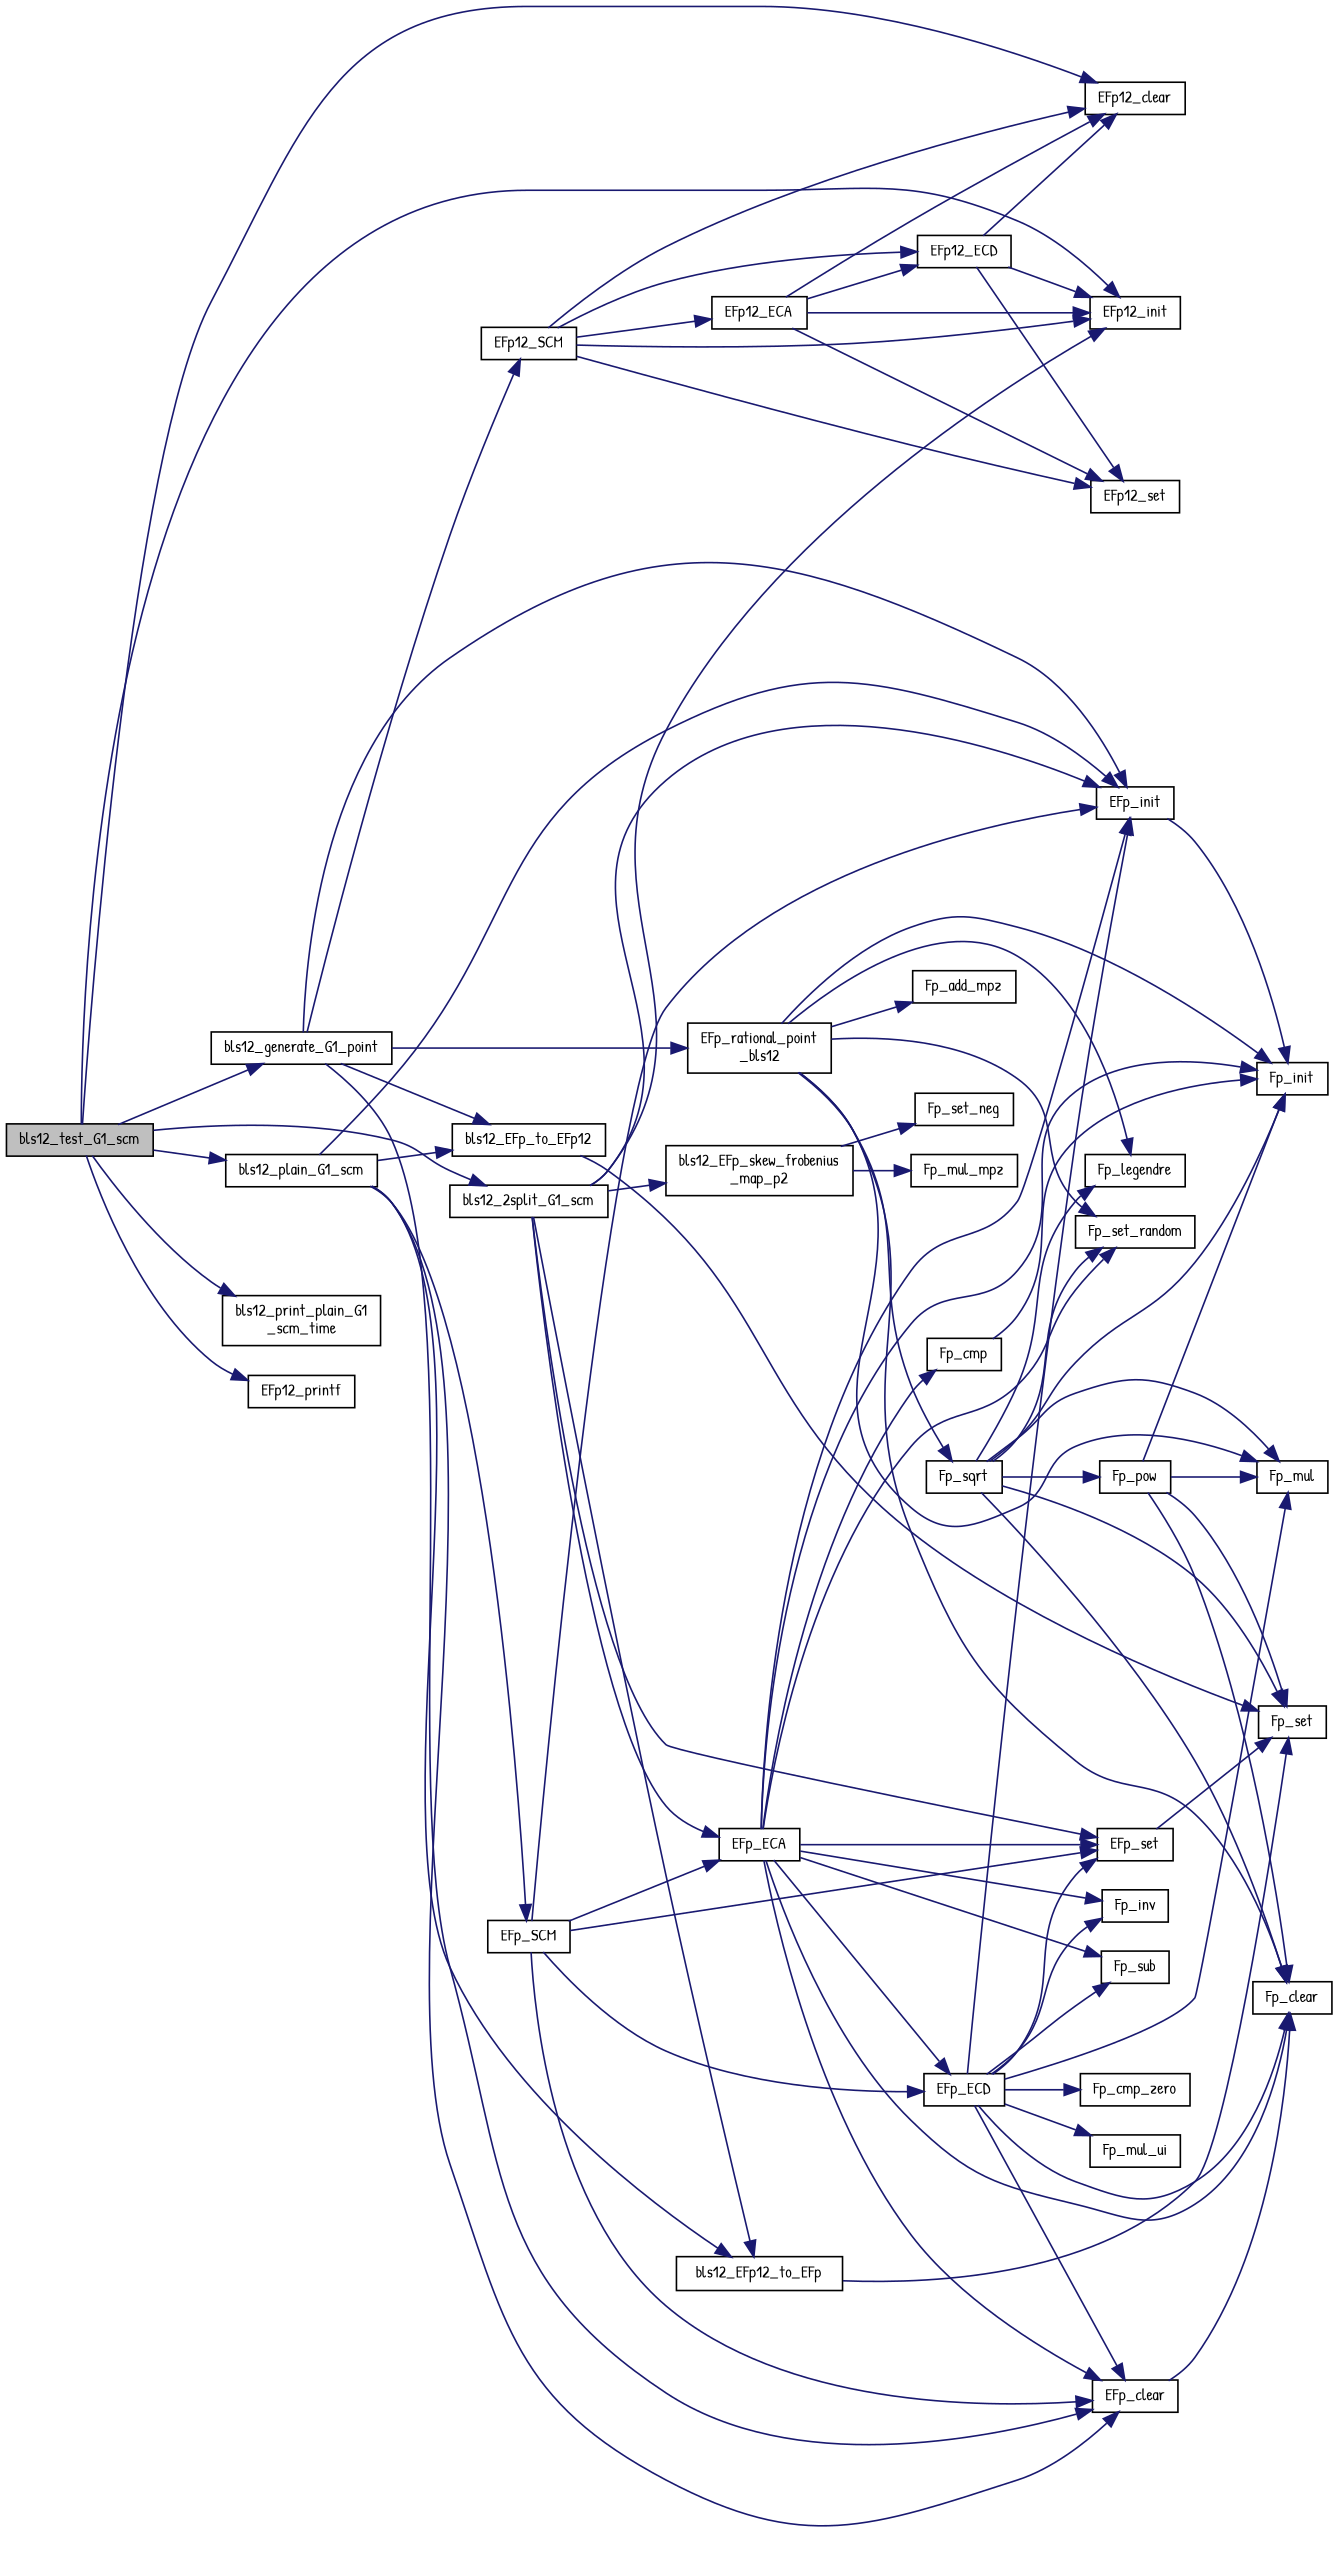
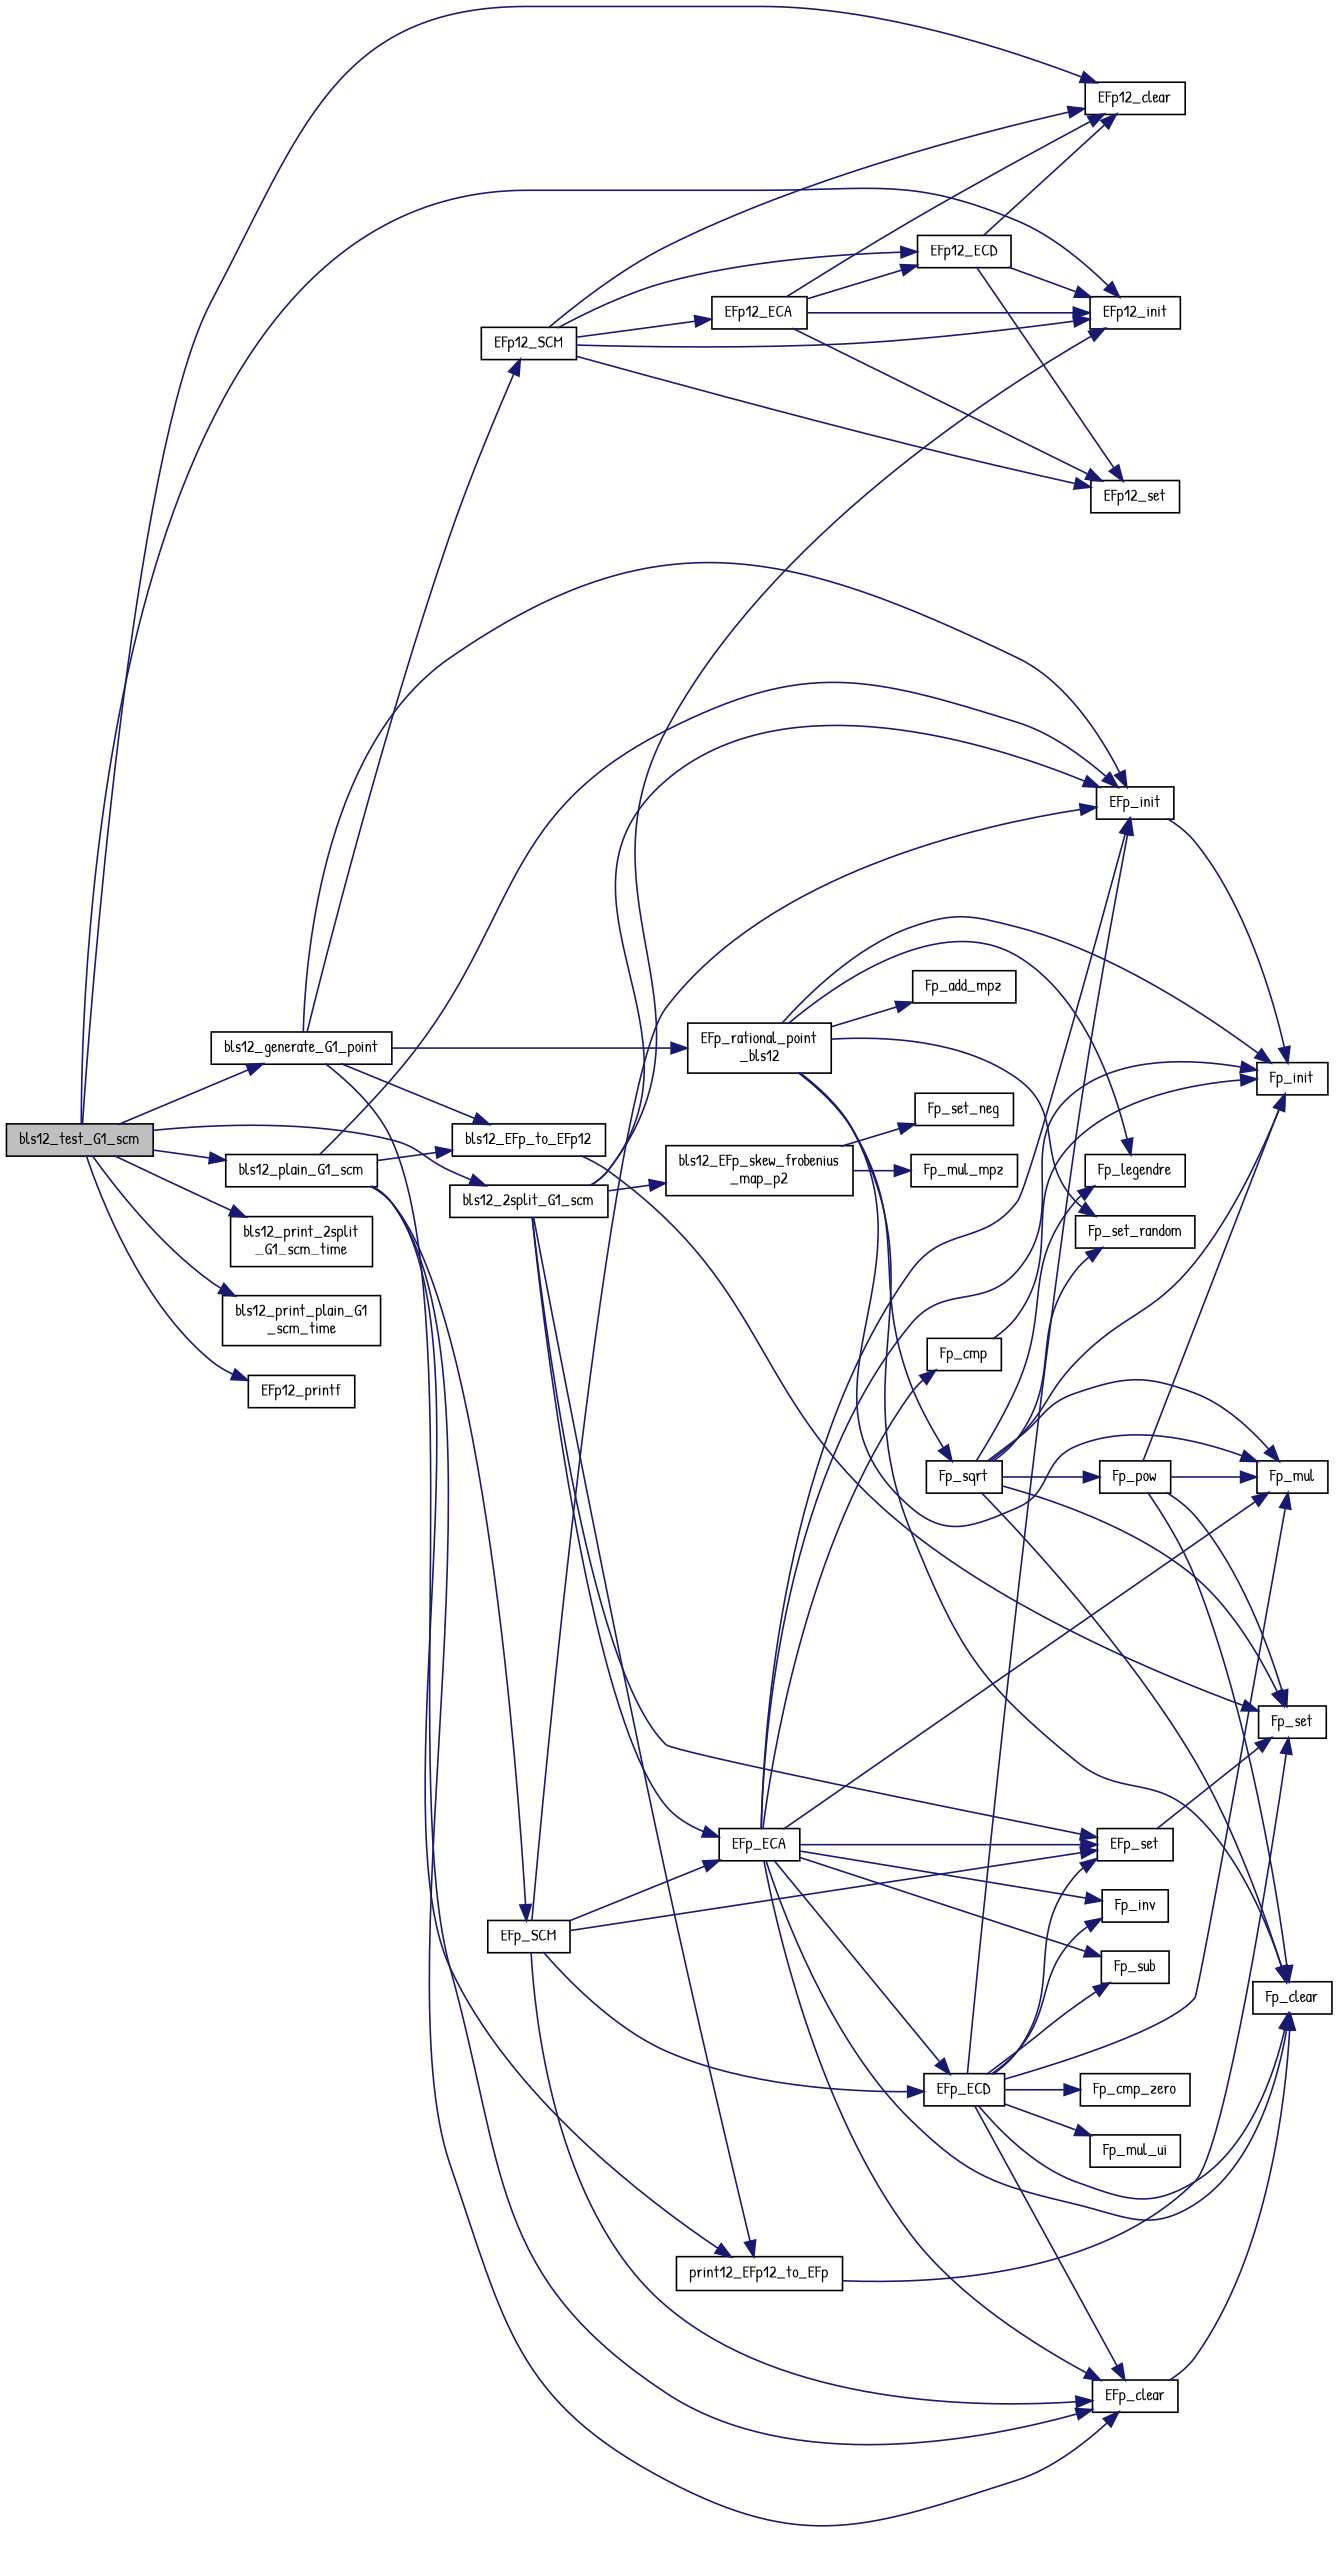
  digraph {
    fontname="Patrick Hand"
    rankdir=LR
    node [color=black fillcolor=white fontname="Patrick Hand" fontsize=10 shape=record style=filled]
    edge [color=midnightblue fontname="Patrick Hand" fontsize=10 labelfontname=Helvetica labelfontsize=10 style=solid]
    n1 [fillcolor=grey75 fontcolor=black height=0.2 label=bls12_test_G1_scm width=0.4]
    n2 [height=0.2 label=bls12_2split_G1_scm width=0.4]
    n3 [height=0.2 label=EFp12_init width=0.4]
    n4 [height=0.2 label=bls12_generate_G1_point width=0.4]
    n5 [height=0.2 label=EFp12_clear width=0.4]
    n6 [height=0.2 label=bls12_plain_G1_scm width=0.4]
+   n7 [height=0.2 label="bls12_print_2split\l_G1_scm_time" width=0.4]
    n8 [height=0.2 label="bls12_print_plain_G1\l_scm_time" width=0.4]
    n9 [height=0.2 label=EFp12_printf width=0.4]
-   n10 [height=0.2 label=bls12_EFp12_to_EFp width=0.4]
+   n10 [height=0.2 label=print12_EFp12_to_EFp width=0.4]
    n11 [height=0.2 label="bls12_EFp_skew_frobenius\l_map_p2" width=0.4]
    n12 [height=0.2 label=EFp_ECA width=0.4]
    n13 [height=0.2 label=EFp_set width=0.4]
    n14 [height=0.2 label=EFp_init width=0.4]
    n15 [height=0.2 label=EFp_clear width=0.4]
    n16 [height=0.2 label=bls12_EFp_to_EFp12 width=0.4]
    n17 [height=0.2 label=EFp12_SCM width=0.4]
    n18 [height=0.2 label="EFp_rational_point\l_bls12" width=0.4]
    n19 [height=0.2 label=EFp_SCM width=0.4]
    n20 [height=0.2 label=Fp_set width=0.4]
    n21 [height=0.2 label=Fp_mul_mpz width=0.4]
    n22 [height=0.2 label=Fp_set_neg width=0.4]
    n23 [height=0.2 label=Fp_cmp width=0.4]
    n24 [height=0.2 label=EFp_ECD width=0.4]
    n25 [height=0.2 label=Fp_init width=0.4]
    n26 [height=0.2 label=Fp_inv width=0.4]
    n27 [height=0.2 label=Fp_mul width=0.4]
    n28 [height=0.2 label=Fp_sub width=0.4]
    n29 [height=0.2 label=Fp_clear width=0.4]
    n30 [height=0.2 label=Fp_cmp_zero width=0.4]
    n31 [height=0.2 label=Fp_mul_ui width=0.4]
    n32 [height=0.2 label=EFp12_set width=0.4]
    n33 [height=0.2 label=EFp12_ECD width=0.4]
    n34 [height=0.2 label=EFp12_ECA width=0.4]
    n35 [height=0.2 label=Fp_set_random width=0.4]
    n36 [height=0.2 label=Fp_add_mpz width=0.4]
    n37 [height=0.2 label=Fp_legendre width=0.4]
    n38 [height=0.2 label=Fp_sqrt width=0.4]
    n39 [height=0.2 label=Fp_pow width=0.4]
    n1 -> n2
    n1 -> n3
    n1 -> n4
    n1 -> n5
    n1 -> n6
+   n1 -> n7
    n1 -> n8
    n1 -> n9
    n2 -> n3
    n2 -> n10
    n2 -> n11
    n2 -> n12
    n2 -> n13
    n2 -> n14
    n4 -> n14
    n4 -> n15
    n4 -> n16
    n4 -> n17
    n4 -> n18
    n6 -> n10
    n6 -> n14
    n6 -> n15
    n6 -> n16
    n6 -> n19
    n10 -> n20
    n11 -> n21
    n11 -> n22
    n12 -> n13
    n12 -> n14
    n12 -> n15
    n12 -> n23
    n12 -> n24
    n12 -> n25
    n12 -> n26
-   n12 -> n35
+   n12 -> n27
    n12 -> n28
    n12 -> n29
    n13 -> n20
    n14 -> n25
    n15 -> n29
    n16 -> n20
    n17 -> n3
    n17 -> n5
    n17 -> n32
    n17 -> n33
    n17 -> n34
    n18 -> n25
    n18 -> n27
    n18 -> n29
    n18 -> n35
    n18 -> n36
    n18 -> n37
    n18 -> n38
    n19 -> n12
    n19 -> n13
    n19 -> n14
    n19 -> n15
    n19 -> n24
    n23 -> n25
    n24 -> n13
    n24 -> n14
    n24 -> n15
    n24 -> n26
    n24 -> n27
    n24 -> n28
    n24 -> n29
    n24 -> n30
    n24 -> n31
    n33 -> n3
    n33 -> n5
    n33 -> n32
    n34 -> n3
    n34 -> n5
    n34 -> n32
    n34 -> n33
    n38 -> n20
    n38 -> n25
    n38 -> n27
    n38 -> n29
    n38 -> n35
    n38 -> n37
    n38 -> n39
    n39 -> n20
    n39 -> n25
    n39 -> n27
    n39 -> n29
  }
